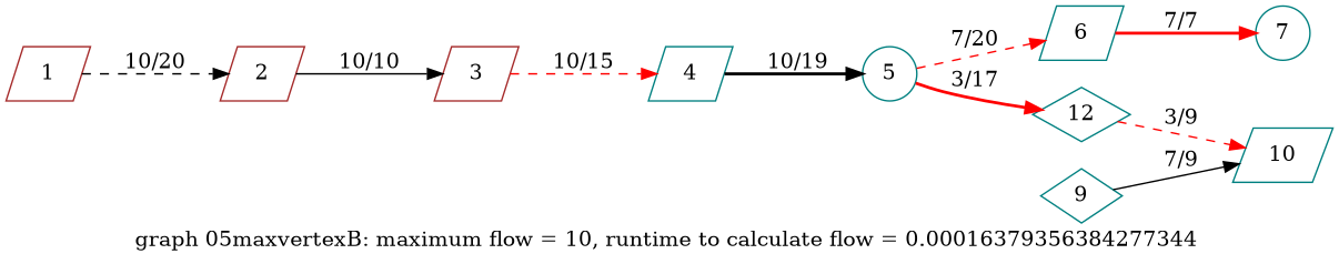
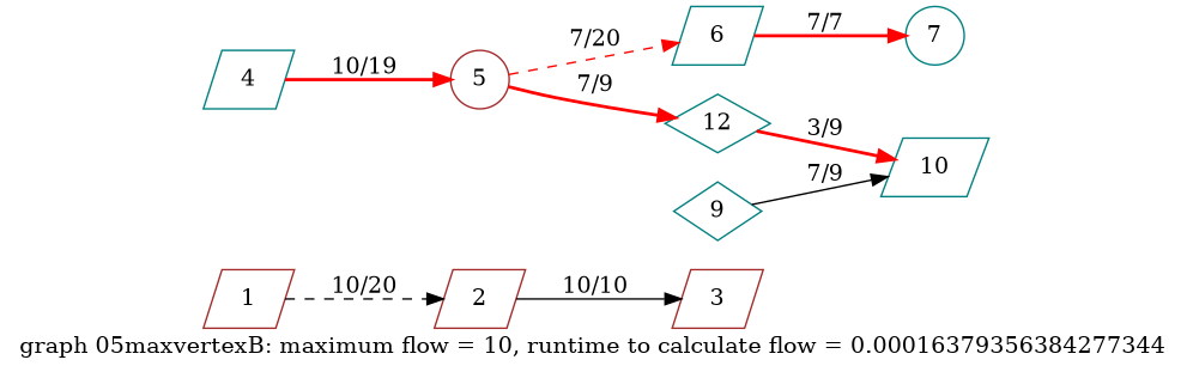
  digraph {
    label="graph 05maxvertexB: maximum flow = 10, runtime to calculate flow = 0.00016379356384277344 "
    rankdir=LR
    node [color=teal shape=parallelogram]
    edge [color=red style=dashed]
    1 [color=brown]
    2 [color=brown]
    3 [color=brown]
    4
-   5 [shape=circle]
+   5 [color=brown shape=circle]
    6
    12 [shape=diamond]
    7 [shape=circle]
    10
    9 [shape=diamond]
    1 -> 2 [color=black label=" 10/20 "]
    2 -> 3 [color=black label=" 10/10 " style=solid]
-   3 -> 4 [label=" 10/15 "]
-   4 -> 5 [color=black label=" 10/19 " style=bold]
+   4 -> 5 [label=" 10/19 " style=bold]
    5 -> 6 [label=" 7/20 "]
-   5 -> 12 [label=" 3/17 " style=bold]
+   5 -> 12 [label=" 7/9 " style=bold]
    6 -> 7 [label=" 7/7 " style=bold]
-   12 -> 10 [label=" 3/9 "]
+   12 -> 10 [label=" 3/9 " style=bold]
    9 -> 10 [color=black label=" 7/9 " style=solid]
  }
